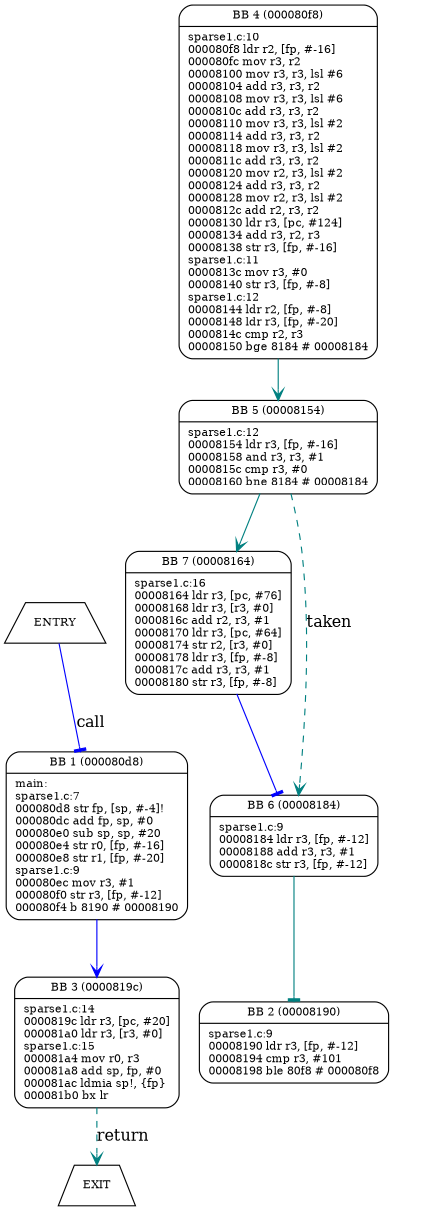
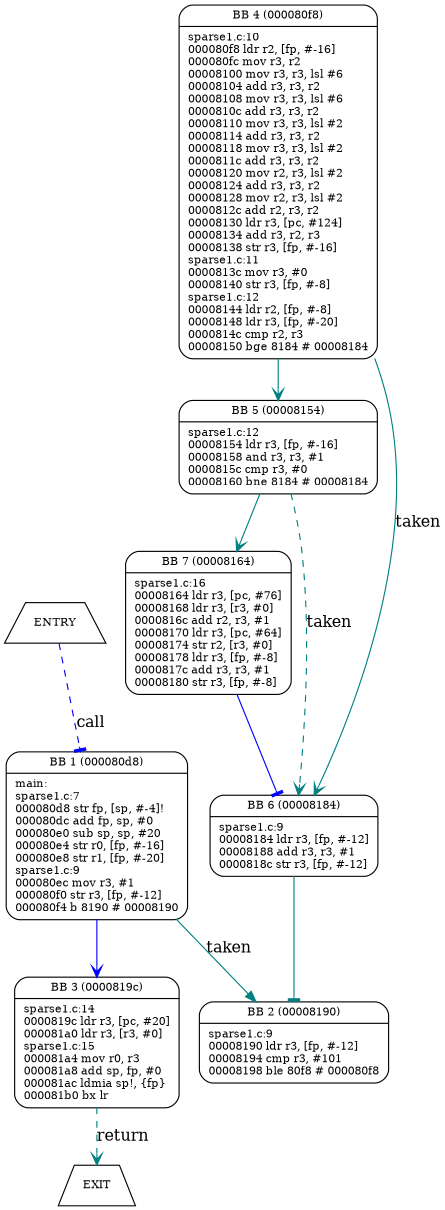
  digraph {
    node [fontsize=10 labeljust=l shape=Mrecord]
    edge [arrowhead=vee color=teal weight=4]
    n1 [label=ENTRY shape=trapezium]
    n2 [label="{BB 1 (000080d8) | main:\lsparse1.c:7\l000080d8    str fp, [sp, #-4]!\l000080dc    add fp, sp, #0\l000080e0    sub sp, sp, #20\l000080e4    str r0, [fp, #-16]\l000080e8    str r1, [fp, #-20]\lsparse1.c:9\l000080ec    mov r3, #1\l000080f0    str r3, [fp, #-12]\l000080f4    b 8190    # 00008190\l }"]
    n3 [label="{BB 2 (00008190) | sparse1.c:9\l00008190    ldr r3, [fp, #-12]\l00008194    cmp r3, #101\l00008198    ble 80f8    # 000080f8\l }"]
    n4 [label="{BB 3 (0000819c) | sparse1.c:14\l0000819c    ldr r3, [pc, #20]\l000081a0    ldr r3, [r3, #0]\lsparse1.c:15\l000081a4    mov r0, r3\l000081a8    add sp, fp, #0\l000081ac    ldmia sp!, \{fp\}\l000081b0    bx lr\l }"]
    n5 [label=EXIT shape=trapezium]
    n6 [label="{BB 4 (000080f8) | sparse1.c:10\l000080f8    ldr r2, [fp, #-16]\l000080fc    mov r3, r2\l00008100    mov r3, r3, lsl #6\l00008104    add r3, r3, r2\l00008108    mov r3, r3, lsl #6\l0000810c    add r3, r3, r2\l00008110    mov r3, r3, lsl #2\l00008114    add r3, r3, r2\l00008118    mov r3, r3, lsl #2\l0000811c    add r3, r3, r2\l00008120    mov r2, r3, lsl #2\l00008124    add r3, r3, r2\l00008128    mov r2, r3, lsl #2\l0000812c    add r2, r3, r2\l00008130    ldr r3, [pc, #124]\l00008134    add r3, r2, r3\l00008138    str r3, [fp, #-16]\lsparse1.c:11\l0000813c    mov r3, #0\l00008140    str r3, [fp, #-8]\lsparse1.c:12\l00008144    ldr r2, [fp, #-8]\l00008148    ldr r3, [fp, #-20]\l0000814c    cmp r2, r3\l00008150    bge 8184    # 00008184\l }"]
    n7 [label="{BB 5 (00008154) | sparse1.c:12\l00008154    ldr r3, [fp, #-16]\l00008158    and r3, r3, #1\l0000815c    cmp r3, #0\l00008160    bne 8184    # 00008184\l }"]
    n8 [label="{BB 6 (00008184) | sparse1.c:9\l00008184    ldr r3, [fp, #-12]\l00008188    add r3, r3, #1\l0000818c    str r3, [fp, #-12]\l }"]
    n9 [label="{BB 7 (00008164) | sparse1.c:16\l00008164    ldr r3, [pc, #76]\l00008168    ldr r3, [r3, #0]\l0000816c    add r2, r3, #1\l00008170    ldr r3, [pc, #64]\l00008174    str r2, [r3, #0]\l00008178    ldr r3, [fp, #-8]\l0000817c    add r3, r3, #1\l00008180    str r3, [fp, #-8]\l }"]
-   n1 -> n2 [arrowhead=tee color=blue label=call style=solid weight=2]
+   n1 -> n2 [arrowhead=tee color=blue label=call style=dashed weight=2]
+   n2 -> n3 [arrowhead=normal label=taken weight=3]
    n2 -> n4 [color=blue]
    n4 -> n5 [label=return style=dashed weight=2]
    n6 -> n7
+   n6 -> n8 [label=taken weight=3]
    n7 -> n8 [label=taken style=dashed weight=3]
    n7 -> n9
    n8 -> n3 [arrowhead=tee]
    n9 -> n8 [arrowhead=tee color=blue]
  }
